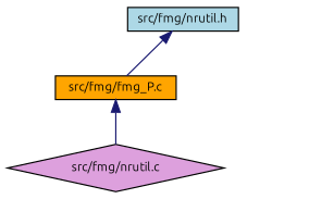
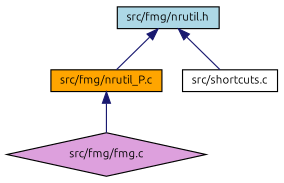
  digraph {
    fontname=Ubuntu
    node [color=black fontname=Ubuntu fontsize=10 shape=box style=filled]
    edge [color=midnightblue dir=back fontname=Ubuntu fontsize=10 labelfontname=Helvetica labelfontsize=10 style=solid]
    n1 [fillcolor=lightblue fontcolor=black height=0.2 label="src/fmg/nrutil.h" width=0.4]
-   n2 [fillcolor=orange height=0.2 label="src/fmg/fmg_P.c" width=0.4]
-   n4 [fillcolor=plum height=0.2 label="src/fmg/nrutil.c" shape=diamond width=0.4]
+   n2 [fillcolor=orange height=0.2 label="src/fmg/nrutil_P.c" width=0.4]
+   n3 [fillcolor=white height=0.2 label="src/shortcuts.c" width=0.4]
+   n4 [fillcolor=plum height=0.2 label="src/fmg/fmg.c" shape=diamond width=0.4]
    n1 -> n2
+   n1 -> n3
    n2 -> n4
  }
